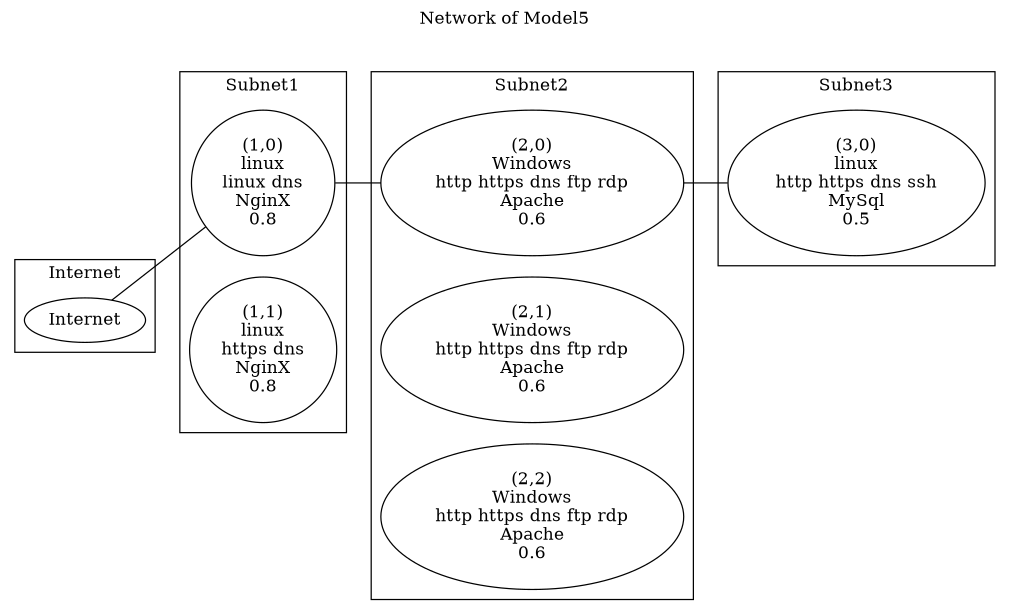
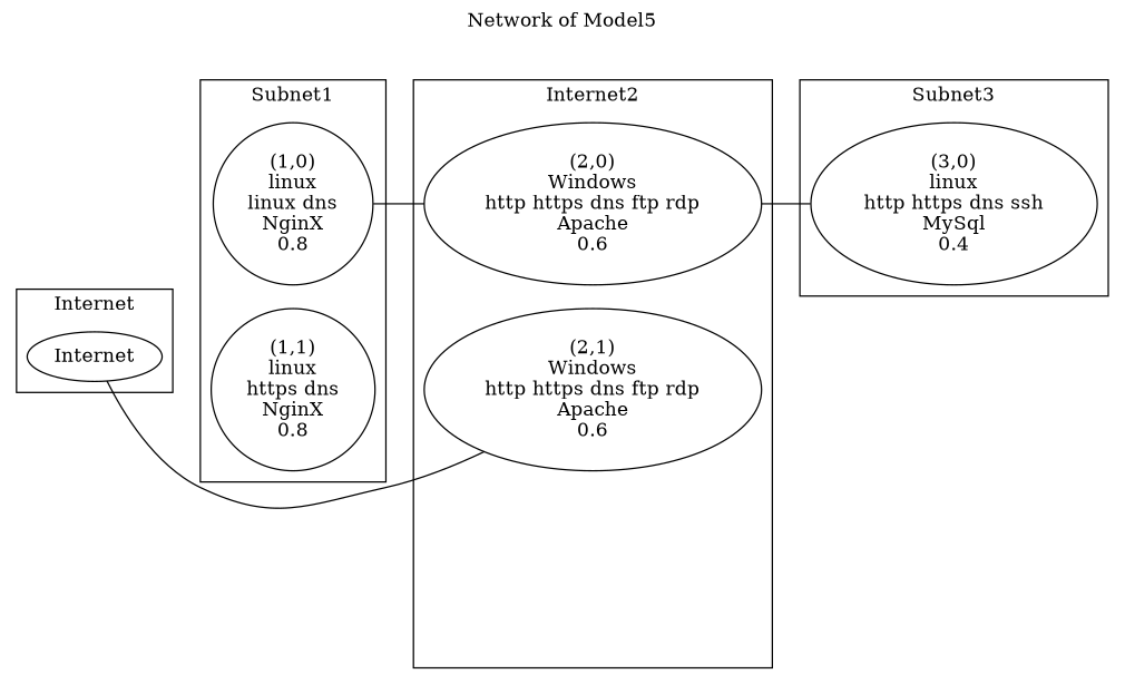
  graph {
    compound=true
    label="Network of Model5"
    labelloc=t
    rankdir=LR
    n1 [label="(1,0)\nlinux\nlinux dns\nNginX\n0.8"]
    n2 [label="(1,1)\nlinux\nhttps dns\nNginX\n0.8"]
    Internet
    n4 [label="(2,0)\nWindows\nhttp https dns ftp rdp\nApache\n0.6"]
    n5 [label="(2,1)\nWindows\nhttp https dns ftp rdp\nApache\n0.6"]
-   n6 [label="(2,2)\nWindows\nhttp https dns ftp rdp\nApache\n0.6"]
-   n7 [label="(3,0)\nlinux\nhttp https dns ssh\nMySql\n0.5"]
+   n7 [label="(3,0)\nlinux\nhttp https dns ssh\nMySql\n0.4"]
    subgraph cluster_1 {
      label=Subnet1
      n1
      n2
    }
    subgraph cluster_2 {
      label=Internet
      Internet
    }
    subgraph cluster_3 {
-     label=Subnet2
+     label=Internet2
      n4
      n5
-     n6
    }
    subgraph cluster_4 {
      label=Subnet3
      n7
    }
    n1 -- n4
-   Internet -- n1
+   Internet -- n5
    n4 -- n7
  }
